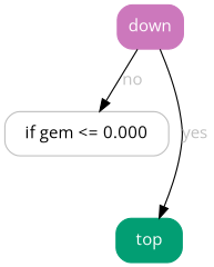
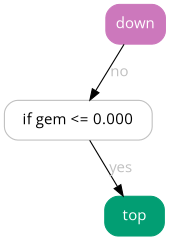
  digraph {
    fontname="Open Sans"
    node [fontname="Open Sans" shape=box style="filled, rounded" fontcolor=white]
    edge [fontcolor=gray fontname="Open Sans"]
    n1 [color=gray fillcolor=white height=0.5 label="if gem <= 0.000" width=1.8611 fontcolor=""]
    n2 [color="#029e73" fillcolor="#029e73" height=0.5 label=top width=0.75]
    n3 [color="#cc78bc" fillcolor="#cc78bc" height=0.5 label=down width=0.75]
-   n3 -> n2 [label=yes]
+   n1 -> n2 [label=yes]
    n3 -> n1 [label=no]
  }
